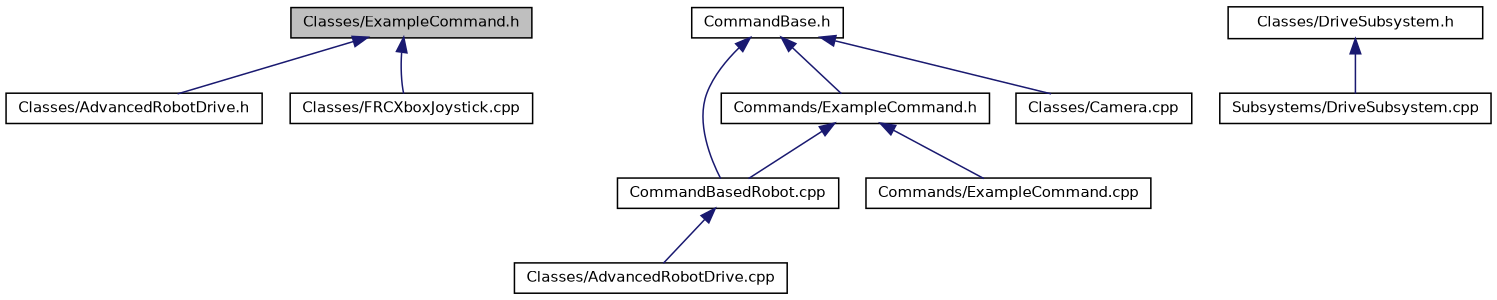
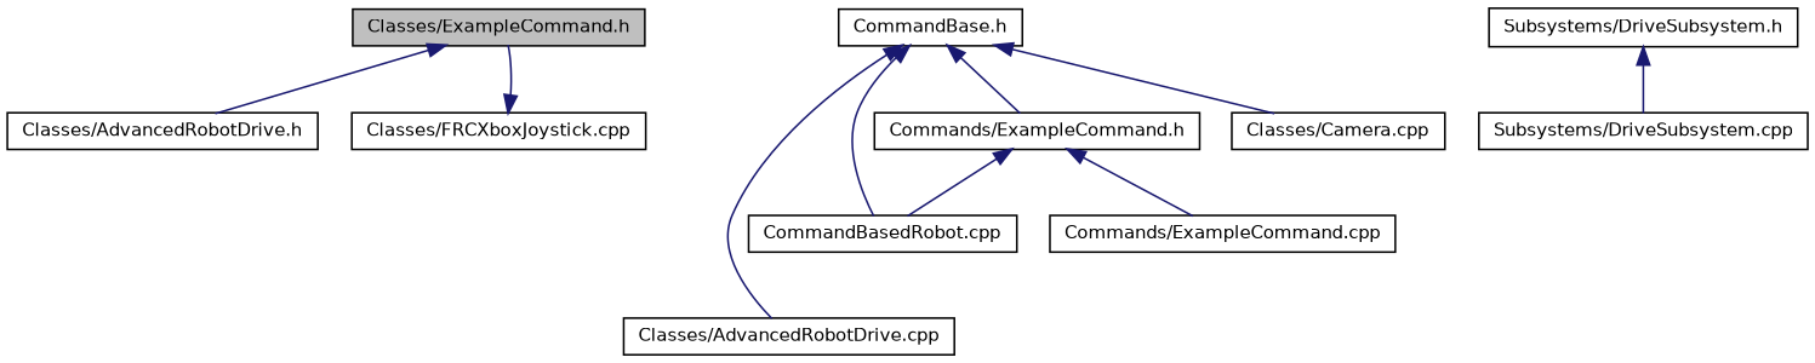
  digraph {
    node [color=black fillcolor=white fontname=Helvetica fontsize=10 shape=record style=filled]
    edge [color=midnightblue dir=back fontname=Helvetica fontsize=10 labelfontname=Helvetica labelfontsize=10 style=solid]
    n1 [fillcolor=grey75 fontcolor=black height=0.2 label="Classes/ExampleCommand.h" width=0.4]
    n2 [height=0.2 label="Classes/AdvancedRobotDrive.h" width=0.4]
    n3 [height=0.2 label="Classes/FRCXboxJoystick.cpp" width=0.4]
    n4 [height=0.2 label="Classes/AdvancedRobotDrive.cpp" width=0.4]
-   n5 [height=0.2 label="Classes/DriveSubsystem.h" width=0.4]
+   n5 [height=0.2 label="Subsystems/DriveSubsystem.h" width=0.4]
    n6 [height=0.2 label="Subsystems/DriveSubsystem.cpp" width=0.4]
    n7 [height=0.2 label="CommandBase.h" width=0.4]
    n8 [height=0.2 label="Commands/ExampleCommand.h" width=0.4]
    n9 [height=0.2 label="CommandBasedRobot.cpp" width=0.4]
    n10 [height=0.2 label="Classes/Camera.cpp" width=0.4]
    n11 [height=0.2 label="Commands/ExampleCommand.cpp" width=0.4]
    n1 -> n2
-   n1 -> n3
+   n3 -> n1
    n5 -> n6
-   n9 -> n4
+   n7 -> n4
    n7 -> n8
    n7 -> n9
    n7 -> n10
    n8 -> n9
    n8 -> n11
  }
